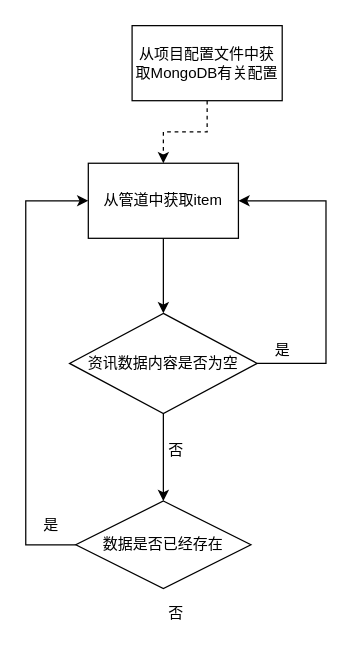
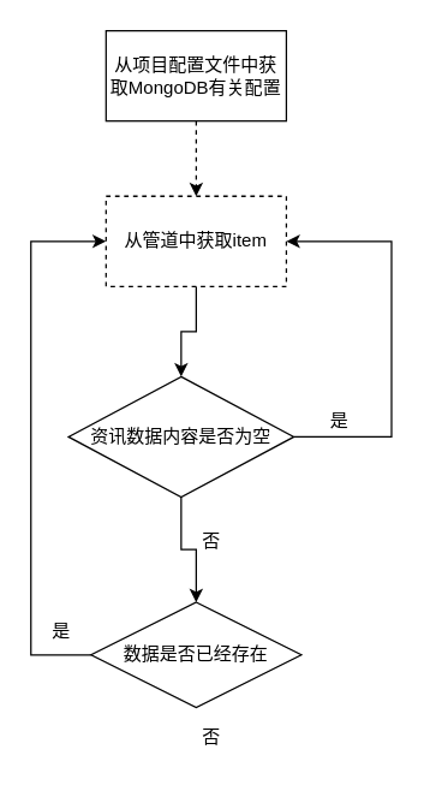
  <mxCell id="0" />
  <mxCell id="1" parent="0" />
  <mxCell id="2" style="edgeStyle=orthogonalEdgeStyle;rounded=0;orthogonalLoop=1;jettySize=auto;html=1;entryX=0.5;entryY=0;entryDx=0;entryDy=0;dashed=1;" edge="1" parent="1" source="3" target="10"><mxGeometry relative="1" as="geometry" /></mxCell>
- <mxCell id="3" value="从项目配置文件中获取MongoDB有关配置" style="rounded=0;whiteSpace=wrap;html=1;" vertex="1" parent="1"><mxGeometry x="105" y="20" width="120" height="60" as="geometry" /></mxCell>
+ <mxCell id="3" value="从项目配置文件中获取MongoDB有关配置" style="rounded=0;whiteSpace=wrap;html=1;" vertex="1" parent="1"><mxGeometry x="70" y="20" width="120" height="60" as="geometry" /></mxCell>
  <mxCell id="4" style="edgeStyle=orthogonalEdgeStyle;rounded=0;orthogonalLoop=1;jettySize=auto;html=1;entryX=0.5;entryY=0;entryDx=0;entryDy=0;" edge="1" parent="1" source="6" target="8"><mxGeometry relative="1" as="geometry" /></mxCell>
  <mxCell id="5" style="edgeStyle=orthogonalEdgeStyle;rounded=0;orthogonalLoop=1;jettySize=auto;html=1;entryX=1;entryY=0.5;entryDx=0;entryDy=0;" edge="1" parent="1" source="6" target="10"><mxGeometry relative="1" as="geometry"><Array as="points"><mxPoint x="260" y="290" /><mxPoint x="260" y="160" /></Array></mxGeometry></mxCell>
- <mxCell id="6" value="资讯数据内容是否为空" style="rhombus;whiteSpace=wrap;html=1;" vertex="1" parent="1"><mxGeometry x="55" y="250" width="150" height="80" as="geometry" /></mxCell>
+ <mxCell id="6" value="资讯数据内容是否为空" style="rhombus;whiteSpace=wrap;html=1;" vertex="1" parent="1"><mxGeometry x="45" y="250" width="150" height="80" as="geometry" /></mxCell>
  <mxCell id="7" style="edgeStyle=orthogonalEdgeStyle;rounded=0;orthogonalLoop=1;jettySize=auto;html=1;entryX=0;entryY=0.5;entryDx=0;entryDy=0;" edge="1" parent="1" source="8" target="10"><mxGeometry relative="1" as="geometry"><Array as="points"><mxPoint x="20" y="435" /><mxPoint x="20" y="160" /></Array></mxGeometry></mxCell>
  <mxCell id="8" value="数据是否已经存在" style="rhombus;whiteSpace=wrap;html=1;" vertex="1" parent="1"><mxGeometry x="60" y="400" width="140" height="70" as="geometry" /></mxCell>
  <mxCell id="9" style="edgeStyle=orthogonalEdgeStyle;rounded=0;orthogonalLoop=1;jettySize=auto;html=1;entryX=0.5;entryY=0;entryDx=0;entryDy=0;" edge="1" parent="1" source="10" target="6"><mxGeometry relative="1" as="geometry" /></mxCell>
- <mxCell id="10" value="从管道中获取item" style="rounded=0;whiteSpace=wrap;html=1;" vertex="1" parent="1"><mxGeometry x="70" y="130" width="120" height="60" as="geometry" /></mxCell>
+ <mxCell id="10" value="从管道中获取item" style="rounded=0;whiteSpace=wrap;html=1;dashed=1;" vertex="1" parent="1"><mxGeometry x="70" y="130" width="120" height="60" as="geometry" /></mxCell>
  <mxCell id="11" value="否" style="text;html=1;align=center;verticalAlign=middle;resizable=0;points=[];autosize=1;strokeColor=none;fillColor=none;" vertex="1" parent="1"><mxGeometry x="125" y="350" width="30" height="20" as="geometry" /></mxCell>
  <mxCell id="12" value="是" style="text;html=1;align=center;verticalAlign=middle;resizable=0;points=[];autosize=1;strokeColor=none;fillColor=none;" vertex="1" parent="1"><mxGeometry x="210" y="270" width="30" height="20" as="geometry" /></mxCell>
  <mxCell id="13" value="否" style="text;html=1;align=center;verticalAlign=middle;resizable=0;points=[];autosize=1;strokeColor=none;fillColor=none;" vertex="1" parent="1"><mxGeometry x="125" y="480" width="30" height="20" as="geometry" /></mxCell>
  <mxCell id="14" value="是" style="text;html=1;align=center;verticalAlign=middle;resizable=0;points=[];autosize=1;strokeColor=none;fillColor=none;" vertex="1" parent="1"><mxGeometry x="25" y="410" width="30" height="20" as="geometry" /></mxCell>
